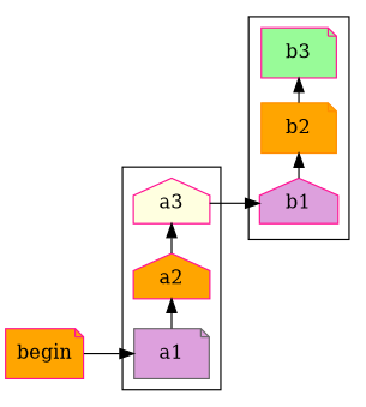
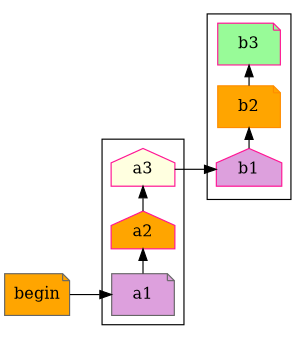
  digraph {
    rankdir=LR
    node [color=deeppink fillcolor=orange shape=note style=filled]
    a1 [color=gray40 fillcolor=plum]
    a2 [shape=house]
    a3 [fillcolor=lightyellow shape=house]
    b1 [fillcolor=plum shape=house]
    b2 [color=darkorange]
    b3 [fillcolor=palegreen]
-   begin
+   begin [color=gray40]
    subgraph cluster_1 {
      subgraph sub_2 {
        rank=same
        a1
        a2
        a3
      }
    }
    subgraph cluster_3 {
      subgraph sub_4 {
        rank=same
        b1
        b2
        b3
      }
    }
    a1 -> a2
    a2 -> a3
    a3 -> b1
    b1 -> b2
    b2 -> b3
    begin -> a1
  }
